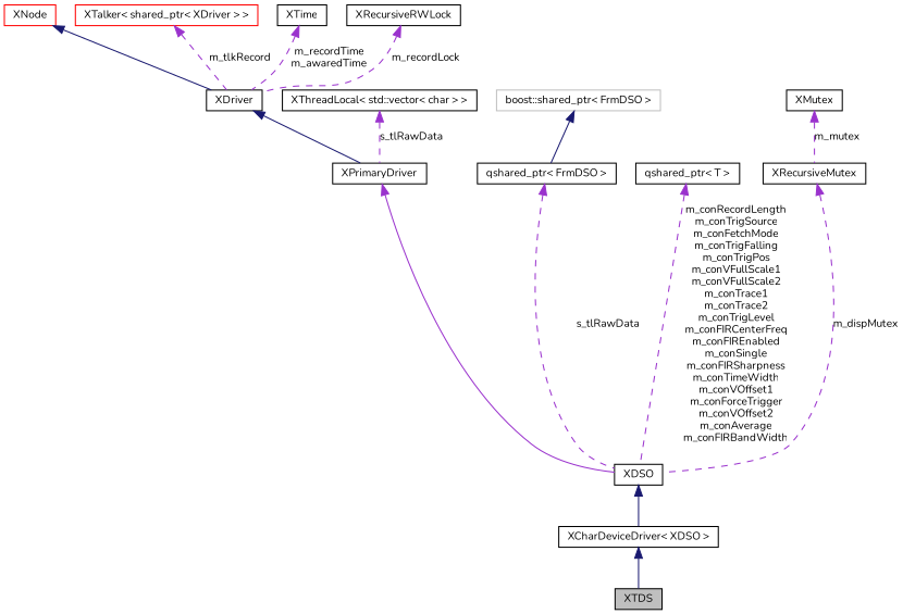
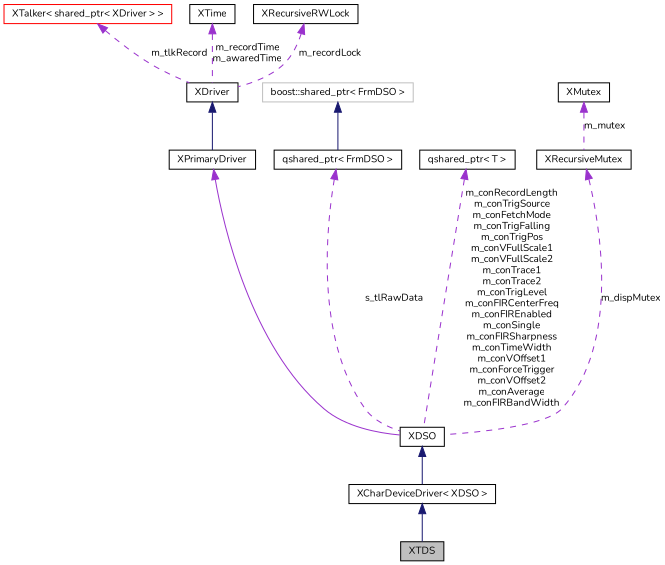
  digraph {
    fontname=Nunito
    node [color=black fillcolor=white fontname=Nunito fontsize=10 shape=record style=filled]
    edge [color=darkorchid3 dir=back fontname=Nunito fontsize=10 labelfontname="FreeSans.ttf" labelfontsize=10 style=dashed]
    n1 [fillcolor=grey75 fontcolor=black height=0.2 label=XTDS width=0.4]
    n2 [height=0.2 label="XCharDeviceDriver\< XDSO \>" width=0.4]
    n3 [height=0.2 label=XDSO width=0.4]
    n4 [height=0.2 label=XPrimaryDriver width=0.4]
    n5 [height=0.2 label=XDriver width=0.4]
-   n6 [color=red height=0.2 label=XNode width=0.4]
    n7 [color=red height=0.2 label="XTalker\< shared_ptr\< XDriver \> \>" width=0.4]
    n8 [height=0.2 label=XTime width=0.4]
    n9 [height=0.2 label=XRecursiveRWLock width=0.4]
-   n10 [height=0.2 label="XThreadLocal\< std::vector\< char \> \>" width=0.4]
    n11 [height=0.2 label="qshared_ptr\< FrmDSO \>" width=0.4]
    n12 [color=grey75 height=0.2 label="boost::shared_ptr\< FrmDSO \>" width=0.4]
    n13 [height=0.2 label="qshared_ptr\< T \>" width=0.4]
    n14 [height=0.2 label=XRecursiveMutex width=0.4]
    n15 [height=0.2 label=XMutex width=0.4]
    n2 -> n1 [color=midnightblue style=solid]
    n3 -> n2 [color=midnightblue style=solid]
    n4 -> n3 [style=solid]
    n5 -> n4 [color=midnightblue style=solid]
-   n6 -> n5 [color=midnightblue style=solid]
    n7 -> n5 [label=m_tlkRecord]
    n8 -> n5 [label="m_recordTime\nm_awaredTime"]
    n9 -> n5 [label=m_recordLock]
-   n10 -> n4 [label=s_tlRawData]
    n11 -> n3 [label=s_tlRawData]
    n12 -> n11 [color=midnightblue style=solid]
    n13 -> n3 [label="m_conRecordLength\nm_conTrigSource\nm_conFetchMode\nm_conTrigFalling\nm_conTrigPos\nm_conVFullScale1\nm_conVFullScale2\nm_conTrace1\nm_conTrace2\nm_conTrigLevel\nm_conFIRCenterFreq\nm_conFIREnabled\nm_conSingle\nm_conFIRSharpness\nm_conTimeWidth\nm_conVOffset1\nm_conForceTrigger\nm_conVOffset2\nm_conAverage\nm_conFIRBandWidth"]
    n14 -> n3 [label=m_dispMutex]
    n15 -> n14 [label=m_mutex]
  }
